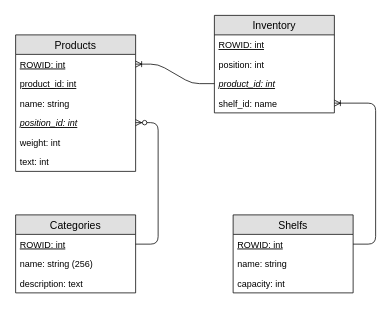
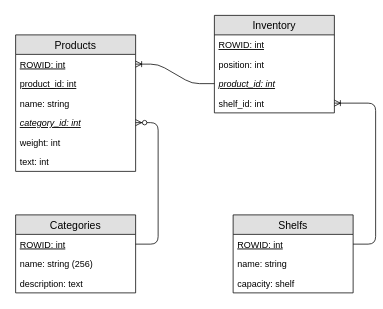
  <mxCell id="0" />
  <mxCell id="1" parent="0" />
  <mxCell id="2" value="Products" style="swimlane;fontStyle=0;childLayout=stackLayout;horizontal=1;startSize=26;fillColor=#e0e0e0;horizontalStack=0;resizeParent=1;resizeParentMax=0;resizeLast=0;collapsible=1;marginBottom=0;swimlaneFillColor=#ffffff;align=center;fontSize=14;" parent="1" vertex="1"><mxGeometry x="20" y="46" width="160" height="182" as="geometry" /></mxCell>
  <mxCell id="3" value="ROWID: int" style="text;strokeColor=none;fillColor=none;spacingLeft=4;spacingRight=4;overflow=hidden;rotatable=0;points=[[0,0.5],[1,0.5]];portConstraint=eastwest;fontSize=12;fontStyle=4" parent="2" vertex="1"><mxGeometry y="26" width="160" height="26" as="geometry" /></mxCell>
  <mxCell id="4" value="product_id: int" style="text;strokeColor=none;fillColor=none;spacingLeft=4;spacingRight=4;overflow=hidden;rotatable=0;points=[[0,0.5],[1,0.5]];portConstraint=eastwest;fontSize=12;fontStyle=4" parent="2" vertex="1"><mxGeometry y="52" width="160" height="26" as="geometry" /></mxCell>
  <mxCell id="5" value="name: string" style="text;strokeColor=none;fillColor=none;spacingLeft=4;spacingRight=4;overflow=hidden;rotatable=0;points=[[0,0.5],[1,0.5]];portConstraint=eastwest;fontSize=12;" parent="2" vertex="1"><mxGeometry y="78" width="160" height="26" as="geometry" /></mxCell>
- <mxCell id="6" value="position_id: int" style="text;strokeColor=none;fillColor=none;spacingLeft=4;spacingRight=4;overflow=hidden;rotatable=0;points=[[0,0.5],[1,0.5]];portConstraint=eastwest;fontSize=12;fontStyle=6" parent="2" vertex="1"><mxGeometry y="104" width="160" height="26" as="geometry" /></mxCell>
+ <mxCell id="6" value="category_id: int" style="text;strokeColor=none;fillColor=none;spacingLeft=4;spacingRight=4;overflow=hidden;rotatable=0;points=[[0,0.5],[1,0.5]];portConstraint=eastwest;fontSize=12;fontStyle=6" parent="2" vertex="1"><mxGeometry y="104" width="160" height="26" as="geometry" /></mxCell>
  <mxCell id="7" value="weight: int" style="text;strokeColor=none;fillColor=none;spacingLeft=4;spacingRight=4;overflow=hidden;rotatable=0;points=[[0,0.5],[1,0.5]];portConstraint=eastwest;fontSize=12;" parent="2" vertex="1"><mxGeometry y="130" width="160" height="26" as="geometry" /></mxCell>
  <mxCell id="8" value="text: int" style="text;strokeColor=none;fillColor=none;spacingLeft=4;spacingRight=4;overflow=hidden;rotatable=0;points=[[0,0.5],[1,0.5]];portConstraint=eastwest;fontSize=12;" parent="2" vertex="1"><mxGeometry y="156" width="160" height="26" as="geometry" /></mxCell>
  <mxCell id="9" value="Inventory" style="swimlane;fontStyle=0;childLayout=stackLayout;horizontal=1;startSize=26;fillColor=#e0e0e0;horizontalStack=0;resizeParent=1;resizeParentMax=0;resizeLast=0;collapsible=1;marginBottom=0;swimlaneFillColor=#ffffff;align=center;fontSize=14;" parent="1" vertex="1"><mxGeometry x="285" y="20" width="160" height="130" as="geometry" /></mxCell>
  <mxCell id="10" value="ROWID: int" style="text;strokeColor=none;fillColor=none;spacingLeft=4;spacingRight=4;overflow=hidden;rotatable=0;points=[[0,0.5],[1,0.5]];portConstraint=eastwest;fontSize=12;fontStyle=4" parent="9" vertex="1"><mxGeometry y="26" width="160" height="26" as="geometry" /></mxCell>
  <mxCell id="11" value="position: int" style="text;strokeColor=none;fillColor=none;spacingLeft=4;spacingRight=4;overflow=hidden;rotatable=0;points=[[0,0.5],[1,0.5]];portConstraint=eastwest;fontSize=12;fontStyle=0" parent="9" vertex="1"><mxGeometry y="52" width="160" height="26" as="geometry" /></mxCell>
  <mxCell id="12" value="product_id: int" style="text;strokeColor=none;fillColor=none;spacingLeft=4;spacingRight=4;overflow=hidden;rotatable=0;points=[[0,0.5],[1,0.5]];portConstraint=eastwest;fontSize=12;fontStyle=6" parent="9" vertex="1"><mxGeometry y="78" width="160" height="26" as="geometry" /></mxCell>
- <mxCell id="13" value="shelf_id: name" style="text;strokeColor=none;fillColor=none;spacingLeft=4;spacingRight=4;overflow=hidden;rotatable=0;points=[[0,0.5],[1,0.5]];portConstraint=eastwest;fontSize=12;" parent="9" vertex="1"><mxGeometry y="104" width="160" height="26" as="geometry" /></mxCell>
+ <mxCell id="13" value="shelf_id: int" style="text;strokeColor=none;fillColor=none;spacingLeft=4;spacingRight=4;overflow=hidden;rotatable=0;points=[[0,0.5],[1,0.5]];portConstraint=eastwest;fontSize=12;" parent="9" vertex="1"><mxGeometry y="104" width="160" height="26" as="geometry" /></mxCell>
  <mxCell id="14" value="" style="edgeStyle=entityRelationEdgeStyle;fontSize=12;html=1;endArrow=ERoneToMany;" parent="1" source="12" target="3" edge="1"><mxGeometry width="100" height="100" relative="1" as="geometry"><mxPoint x="60" y="356" as="sourcePoint" /><mxPoint x="260" y="86" as="targetPoint" /></mxGeometry></mxCell>
  <mxCell id="15" value="Categories" style="swimlane;fontStyle=0;childLayout=stackLayout;horizontal=1;startSize=26;fillColor=#e0e0e0;horizontalStack=0;resizeParent=1;resizeParentMax=0;resizeLast=0;collapsible=1;marginBottom=0;swimlaneFillColor=#ffffff;align=center;fontSize=14;" parent="1" vertex="1"><mxGeometry x="20" y="286" width="160" height="104" as="geometry" /></mxCell>
  <mxCell id="16" value="ROWID: int" style="text;strokeColor=none;fillColor=none;spacingLeft=4;spacingRight=4;overflow=hidden;rotatable=0;points=[[0,0.5],[1,0.5]];portConstraint=eastwest;fontSize=12;fontStyle=4" parent="15" vertex="1"><mxGeometry y="26" width="160" height="26" as="geometry" /></mxCell>
  <mxCell id="17" value="name: string (256)" style="text;strokeColor=none;fillColor=none;spacingLeft=4;spacingRight=4;overflow=hidden;rotatable=0;points=[[0,0.5],[1,0.5]];portConstraint=eastwest;fontSize=12;" parent="15" vertex="1"><mxGeometry y="52" width="160" height="26" as="geometry" /></mxCell>
  <mxCell id="18" value="description: text" style="text;strokeColor=none;fillColor=none;spacingLeft=4;spacingRight=4;overflow=hidden;rotatable=0;points=[[0,0.5],[1,0.5]];portConstraint=eastwest;fontSize=12;" parent="15" vertex="1"><mxGeometry y="78" width="160" height="26" as="geometry" /></mxCell>
  <mxCell id="19" value="" style="edgeStyle=entityRelationEdgeStyle;fontSize=12;html=1;endArrow=ERzeroToMany;endFill=1;" parent="1" source="16" target="6" edge="1"><mxGeometry width="100" height="100" relative="1" as="geometry"><mxPoint x="30" y="526" as="sourcePoint" /><mxPoint x="130" y="426" as="targetPoint" /></mxGeometry></mxCell>
  <mxCell id="20" value="Shelfs" style="swimlane;fontStyle=0;childLayout=stackLayout;horizontal=1;startSize=26;fillColor=#e0e0e0;horizontalStack=0;resizeParent=1;resizeParentMax=0;resizeLast=0;collapsible=1;marginBottom=0;swimlaneFillColor=#ffffff;align=center;fontSize=14;" parent="1" vertex="1"><mxGeometry x="310" y="286" width="160" height="104" as="geometry" /></mxCell>
  <mxCell id="21" value="ROWID: int" style="text;strokeColor=none;fillColor=none;spacingLeft=4;spacingRight=4;overflow=hidden;rotatable=0;points=[[0,0.5],[1,0.5]];portConstraint=eastwest;fontSize=12;fontStyle=4" parent="20" vertex="1"><mxGeometry y="26" width="160" height="26" as="geometry" /></mxCell>
  <mxCell id="22" value="name: string" style="text;strokeColor=none;fillColor=none;spacingLeft=4;spacingRight=4;overflow=hidden;rotatable=0;points=[[0,0.5],[1,0.5]];portConstraint=eastwest;fontSize=12;" parent="20" vertex="1"><mxGeometry y="52" width="160" height="26" as="geometry" /></mxCell>
- <mxCell id="23" value="capacity: int" style="text;strokeColor=none;fillColor=none;spacingLeft=4;spacingRight=4;overflow=hidden;rotatable=0;points=[[0,0.5],[1,0.5]];portConstraint=eastwest;fontSize=12;" parent="20" vertex="1"><mxGeometry y="78" width="160" height="26" as="geometry" /></mxCell>
+ <mxCell id="23" value="capacity: shelf" style="text;strokeColor=none;fillColor=none;spacingLeft=4;spacingRight=4;overflow=hidden;rotatable=0;points=[[0,0.5],[1,0.5]];portConstraint=eastwest;fontSize=12;" parent="20" vertex="1"><mxGeometry y="78" width="160" height="26" as="geometry" /></mxCell>
  <mxCell id="24" value="" style="edgeStyle=entityRelationEdgeStyle;fontSize=12;html=1;endArrow=ERoneToMany;" parent="1" source="21" target="13" edge="1"><mxGeometry width="100" height="100" relative="1" as="geometry"><mxPoint x="510" y="296" as="sourcePoint" /><mxPoint x="560" y="246" as="targetPoint" /></mxGeometry></mxCell>
